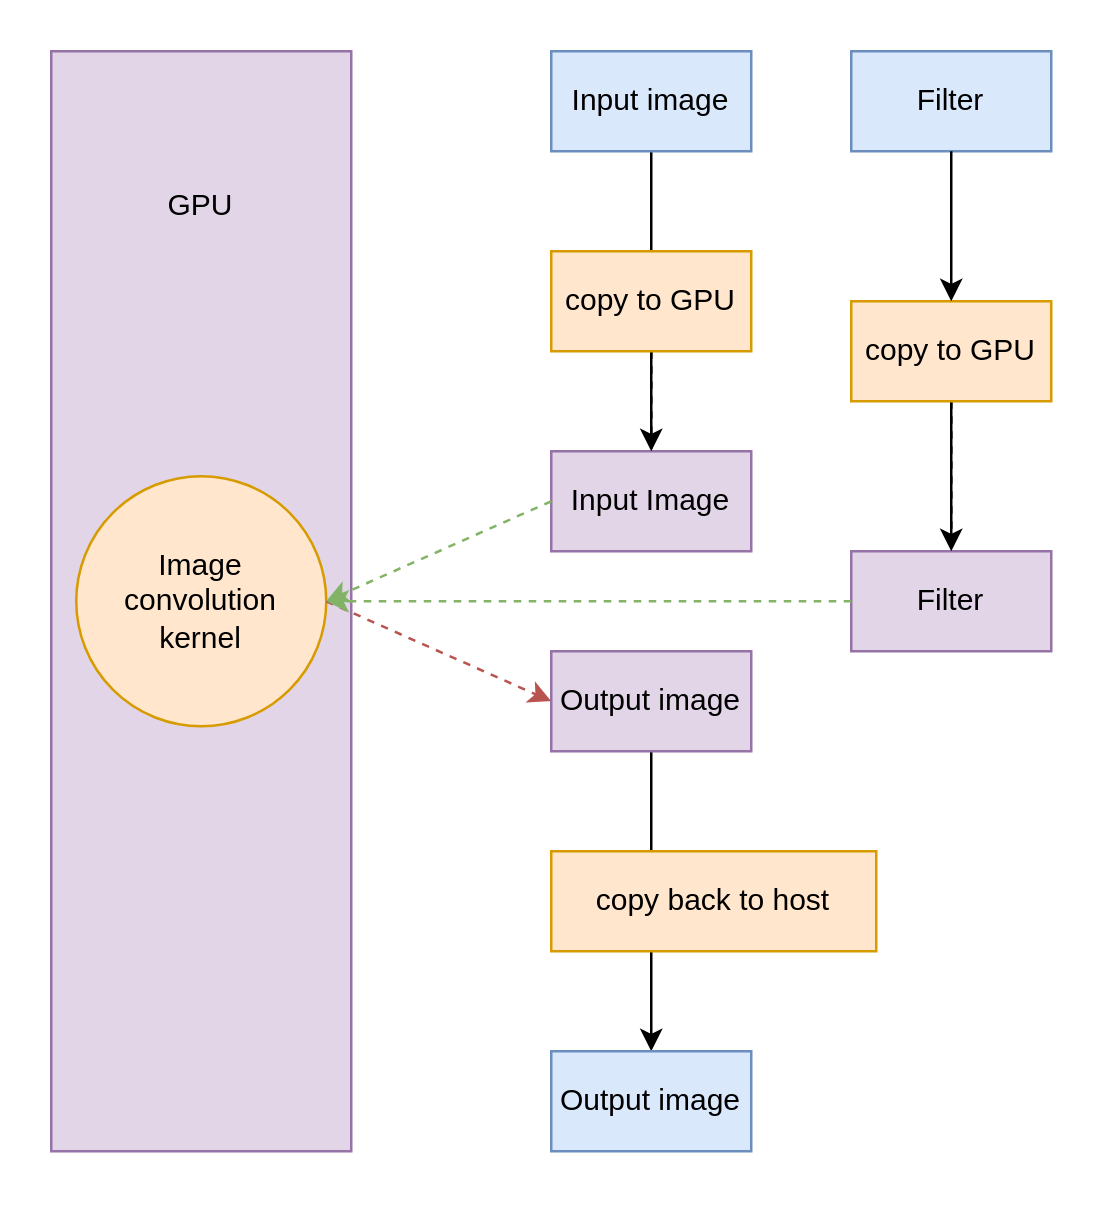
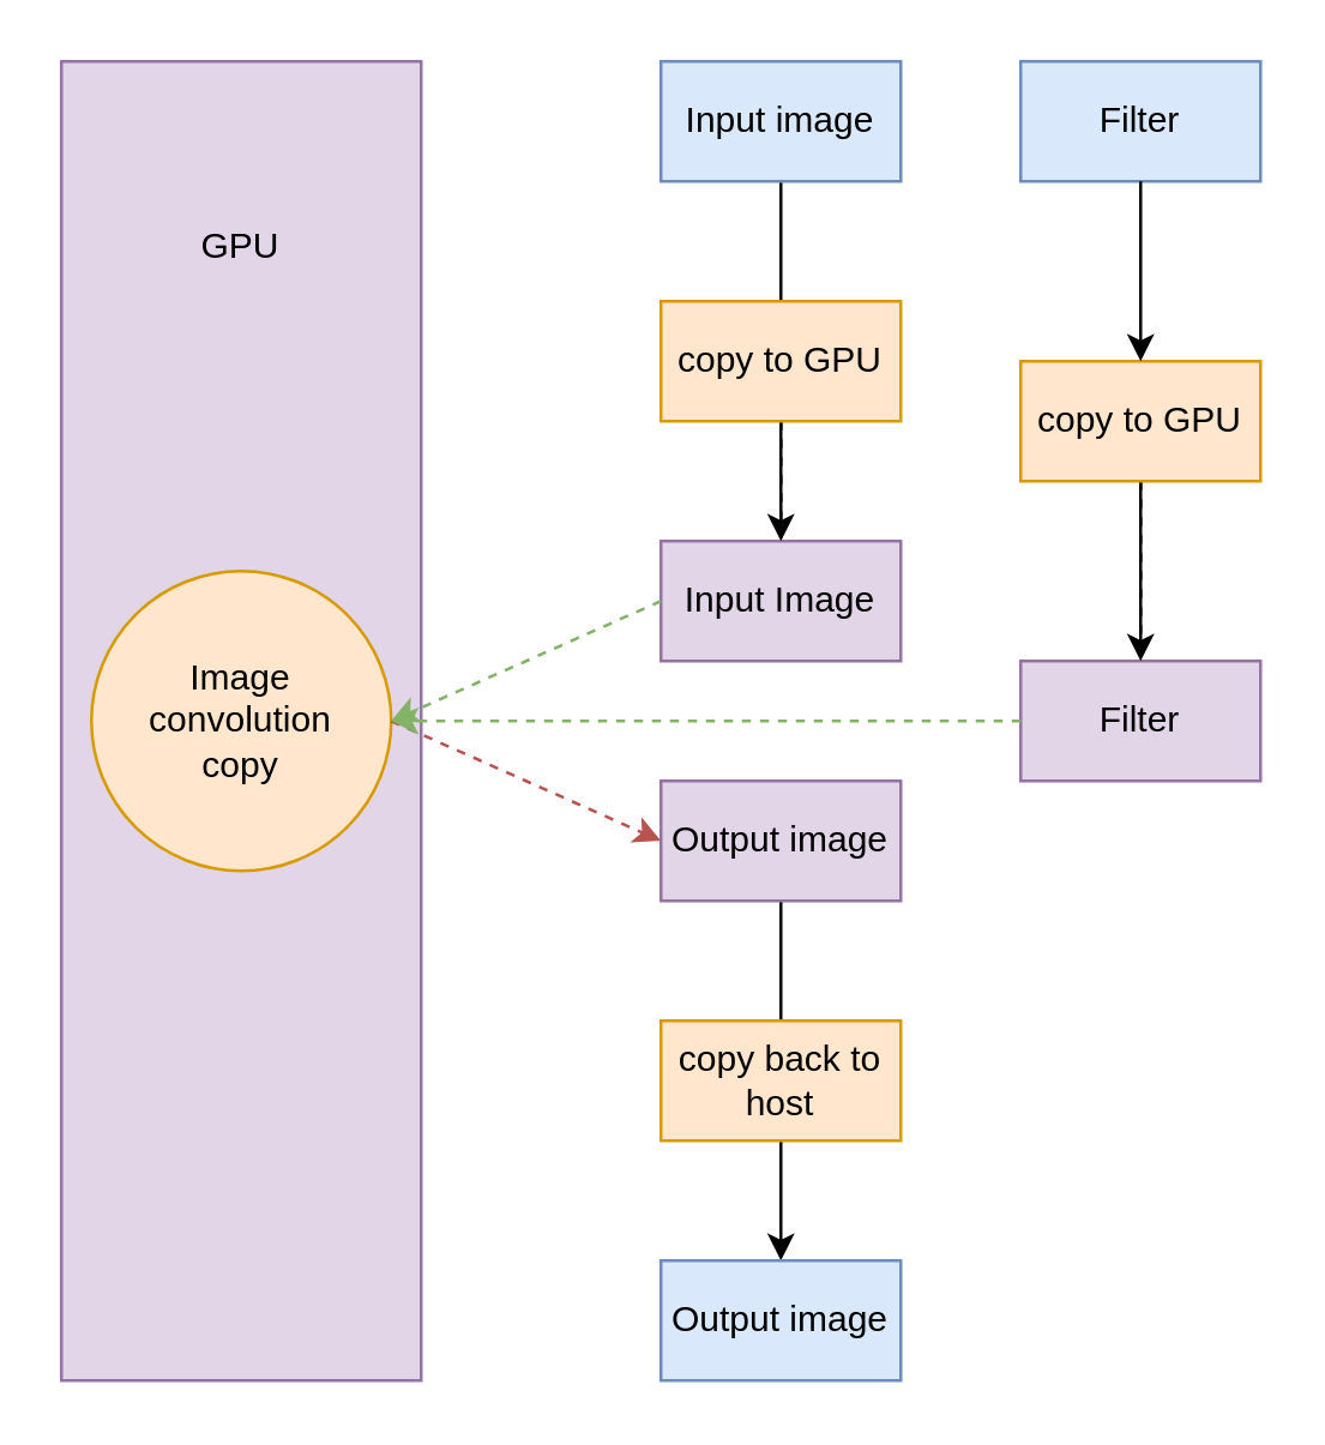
  <mxCell id="0" />
  <mxCell id="1" parent="0" />
  <mxCell id="2" value="GPU&lt;br&gt;&lt;br&gt;&lt;br&gt;&lt;br&gt;&lt;br&gt;&lt;br&gt;&lt;br&gt;&lt;br&gt;&lt;br&gt;&lt;br&gt;&lt;br&gt;&lt;br&gt;&lt;br&gt;&lt;br&gt;&lt;br&gt;&lt;br&gt;&lt;br&gt;&lt;br&gt;&lt;br&gt;&lt;br&gt;&lt;br&gt;&lt;br&gt;&lt;br&gt;" style="rounded=0;whiteSpace=wrap;html=1;fillColor=#e1d5e7;strokeColor=#9673a6;" parent="1" vertex="1"><mxGeometry x="20" y="20" width="120" height="440" as="geometry" /></mxCell>
- <mxCell id="3" value="Image&lt;br&gt;convolution&lt;br&gt;kernel" style="ellipse;whiteSpace=wrap;html=1;fillColor=#ffe6cc;strokeColor=#d79b00;" parent="1" vertex="1"><mxGeometry x="30" y="190" width="100" height="100" as="geometry" /></mxCell>
+ <mxCell id="3" value="Image&lt;br&gt;convolution&lt;br&gt;copy" style="ellipse;whiteSpace=wrap;html=1;fillColor=#ffe6cc;strokeColor=#d79b00;" parent="1" vertex="1"><mxGeometry x="30" y="190" width="100" height="100" as="geometry" /></mxCell>
  <mxCell id="4" value="Input Image" style="rounded=0;whiteSpace=wrap;html=1;fillColor=#e1d5e7;strokeColor=#9673a6;" parent="1" vertex="1"><mxGeometry x="220" y="180" width="80" height="40" as="geometry" /></mxCell>
  <mxCell id="5" value="" style="endArrow=classic;html=1;exitX=1;exitY=0.5;exitDx=0;exitDy=0;fillColor=#f8cecc;strokeColor=#b85450;dashed=1;entryX=0;entryY=0.5;entryDx=0;entryDy=0;" parent="1" source="3" target="20" edge="1"><mxGeometry width="50" height="50" relative="1" as="geometry"><mxPoint x="230" y="40" as="sourcePoint" /><mxPoint x="200" y="280" as="targetPoint" /></mxGeometry></mxCell>
  <mxCell id="6" value="" style="endArrow=classic;html=1;exitX=0;exitY=0.5;exitDx=0;exitDy=0;entryX=1;entryY=0.5;entryDx=0;entryDy=0;fillColor=#d5e8d4;strokeColor=#82b366;dashed=1;" parent="1" source="4" target="3" edge="1"><mxGeometry width="50" height="50" relative="1" as="geometry"><mxPoint x="140" y="270" as="sourcePoint" /><mxPoint x="130" y="280" as="targetPoint" /></mxGeometry></mxCell>
  <mxCell id="7" value="" style="endArrow=classic;html=1;entryX=0.5;entryY=0;entryDx=0;entryDy=0;endFill=1;startArrow=none;startFill=0;exitX=0.5;exitY=1;exitDx=0;exitDy=0;" parent="1" source="12" target="4" edge="1"><mxGeometry width="50" height="50" relative="1" as="geometry"><mxPoint x="400" y="80" as="sourcePoint" /><mxPoint x="259.5" y="150" as="targetPoint" /></mxGeometry></mxCell>
  <mxCell id="8" value="" style="endArrow=classic;html=1;exitX=0.5;exitY=1;exitDx=0;exitDy=0;entryX=0.5;entryY=0;entryDx=0;entryDy=0;" parent="1" source="20" target="13" edge="1"><mxGeometry width="50" height="50" relative="1" as="geometry"><mxPoint x="340" y="200" as="sourcePoint" /><mxPoint x="260" y="380" as="targetPoint" /></mxGeometry></mxCell>
  <mxCell id="9" value="" style="edgeStyle=orthogonalEdgeStyle;rounded=0;orthogonalLoop=1;jettySize=auto;html=1;dashed=1;endArrow=none;endFill=0;" parent="1" source="10" target="4" edge="1"><mxGeometry relative="1" as="geometry" /></mxCell>
  <mxCell id="10" value="copy to GPU" style="text;html=1;strokeColor=#d79b00;fillColor=#ffe6cc;align=center;verticalAlign=middle;whiteSpace=wrap;rounded=0;" parent="1" vertex="1"><mxGeometry x="220" y="100" width="80" height="40" as="geometry" /></mxCell>
- <mxCell id="11" value="copy back to host" style="text;html=1;strokeColor=#d79b00;fillColor=#ffe6cc;align=center;verticalAlign=middle;whiteSpace=wrap;rounded=0;" parent="1" vertex="1"><mxGeometry x="220" y="340" width="130" height="40" as="geometry" /></mxCell>
+ <mxCell id="11" value="copy back to host" style="text;html=1;strokeColor=#d79b00;fillColor=#ffe6cc;align=center;verticalAlign=middle;whiteSpace=wrap;rounded=0;" parent="1" vertex="1"><mxGeometry x="220" y="340" width="80" height="40" as="geometry" /></mxCell>
  <mxCell id="12" value="Input image" style="rounded=0;whiteSpace=wrap;html=1;fillColor=#dae8fc;strokeColor=#6c8ebf;" parent="1" vertex="1"><mxGeometry x="220" y="20" width="80" height="40" as="geometry" /></mxCell>
  <mxCell id="13" value="Output image" style="rounded=0;whiteSpace=wrap;html=1;fillColor=#dae8fc;strokeColor=#6c8ebf;" parent="1" vertex="1"><mxGeometry x="220" y="420" width="80" height="40" as="geometry" /></mxCell>
  <mxCell id="14" value="Filter" style="rounded=0;whiteSpace=wrap;html=1;fillColor=#e1d5e7;strokeColor=#9673a6;" vertex="1" parent="1"><mxGeometry x="340" y="220" width="80" height="40" as="geometry" /></mxCell>
  <mxCell id="15" value="" style="endArrow=classic;html=1;entryX=0.5;entryY=0;entryDx=0;entryDy=0;endFill=1;startArrow=none;startFill=0;exitX=0.5;exitY=1;exitDx=0;exitDy=0;" edge="1" parent="1" source="18" target="14"><mxGeometry width="50" height="50" relative="1" as="geometry"><mxPoint x="520" y="80" as="sourcePoint" /><mxPoint x="379.5" y="150" as="targetPoint" /></mxGeometry></mxCell>
  <mxCell id="16" value="" style="edgeStyle=orthogonalEdgeStyle;rounded=0;orthogonalLoop=1;jettySize=auto;html=1;dashed=1;endArrow=none;endFill=0;" edge="1" parent="1" source="18" target="14"><mxGeometry relative="1" as="geometry" /></mxCell>
  <mxCell id="17" value="Filter" style="rounded=0;whiteSpace=wrap;html=1;fillColor=#dae8fc;strokeColor=#6c8ebf;" vertex="1" parent="1"><mxGeometry x="340" y="20" width="80" height="40" as="geometry" /></mxCell>
  <mxCell id="18" value="copy to GPU" style="text;html=1;strokeColor=#d79b00;fillColor=#ffe6cc;align=center;verticalAlign=middle;whiteSpace=wrap;rounded=0;" vertex="1" parent="1"><mxGeometry x="340" y="120" width="80" height="40" as="geometry" /></mxCell>
  <mxCell id="19" value="" style="endArrow=classic;html=1;entryX=0.5;entryY=0;entryDx=0;entryDy=0;endFill=1;startArrow=none;startFill=0;exitX=0.5;exitY=1;exitDx=0;exitDy=0;" edge="1" parent="1" source="17" target="18"><mxGeometry width="50" height="50" relative="1" as="geometry"><mxPoint x="380" y="60" as="sourcePoint" /><mxPoint x="380" y="160" as="targetPoint" /></mxGeometry></mxCell>
  <mxCell id="20" value="Output image" style="rounded=0;whiteSpace=wrap;html=1;fillColor=#e1d5e7;strokeColor=#9673a6;" vertex="1" parent="1"><mxGeometry x="220" y="260" width="80" height="40" as="geometry" /></mxCell>
  <mxCell id="21" value="" style="endArrow=classic;html=1;exitX=0;exitY=0.5;exitDx=0;exitDy=0;entryX=1;entryY=0.5;entryDx=0;entryDy=0;fillColor=#d5e8d4;strokeColor=#82b366;dashed=1;" edge="1" parent="1" source="14" target="3"><mxGeometry width="50" height="50" relative="1" as="geometry"><mxPoint x="230" y="210" as="sourcePoint" /><mxPoint x="140" y="250" as="targetPoint" /></mxGeometry></mxCell>
